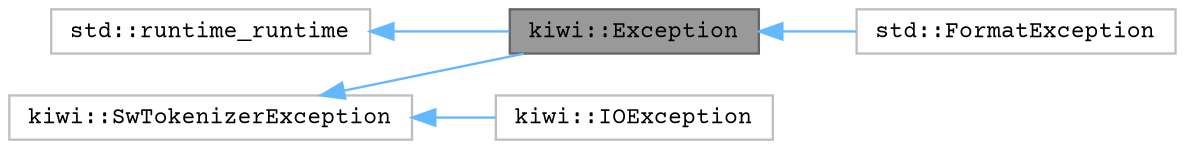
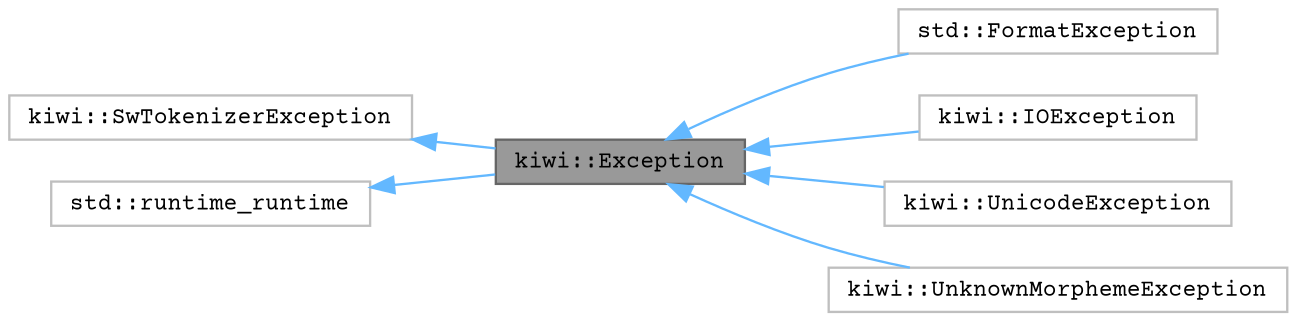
  digraph {
    fontname="Courier Prime"
    rankdir=LR
    node [color=grey75 fillcolor=white fontname="Courier Prime" fontsize=10 shape=box style=filled]
    edge [color=steelblue1 dir=back fontname="Courier Prime" fontsize=10 labelfontname=Helvetica labelfontsize=10 style=solid]
    n1 [color=gray40 fillcolor=grey60 fontcolor=black height=0.2 label="kiwi::Exception" width=0.4]
    n2 [height=0.2 label="std::FormatException" width=0.4]
    n3 [height=0.2 label="kiwi::IOException" width=0.4]
+   n4 [height=0.2 label="kiwi::UnicodeException" width=0.4]
+   n5 [height=0.2 label="kiwi::UnknownMorphemeException" width=0.4]
    n6 [height=0.2 label="kiwi::SwTokenizerException" width=0.4]
    n7 [height=0.2 label="std::runtime_runtime" width=0.4]
    n1 -> n2
-   n6 -> n3
+   n1 -> n3
+   n1 -> n4
+   n1 -> n5
    n6 -> n1
    n7 -> n1
  }
